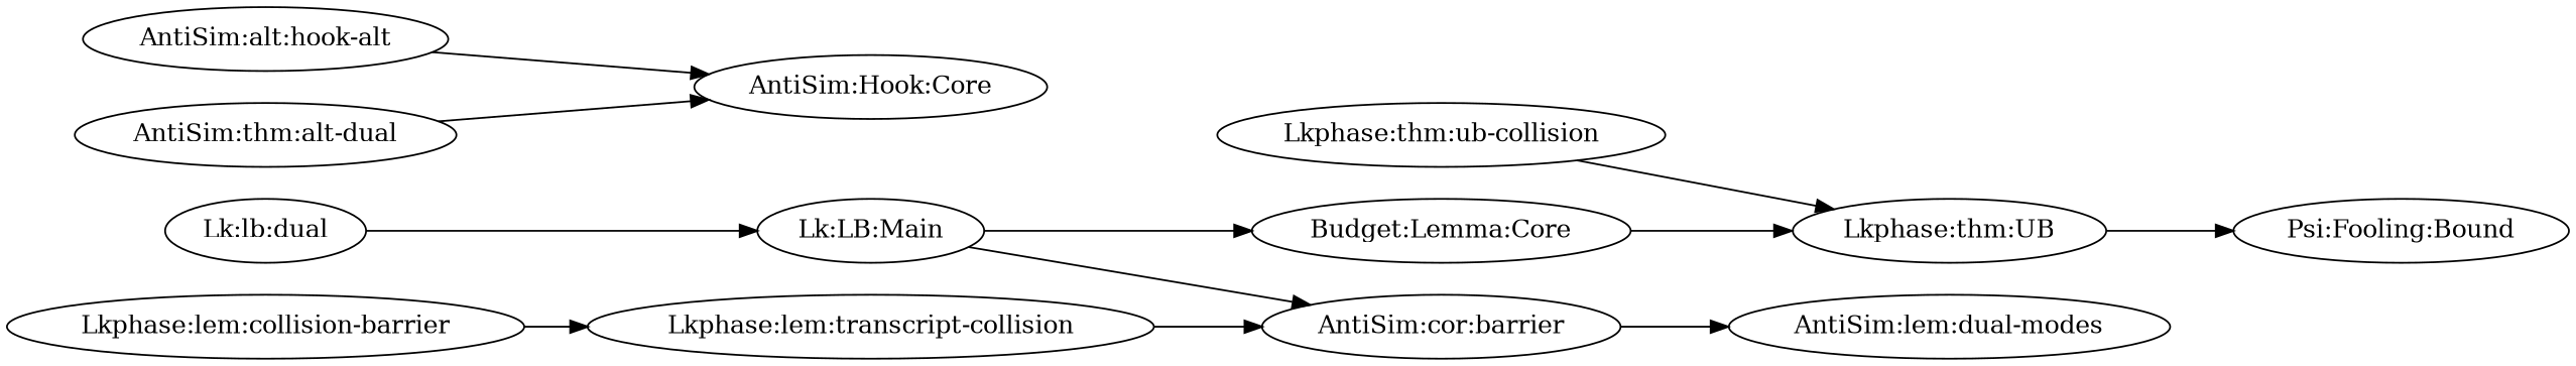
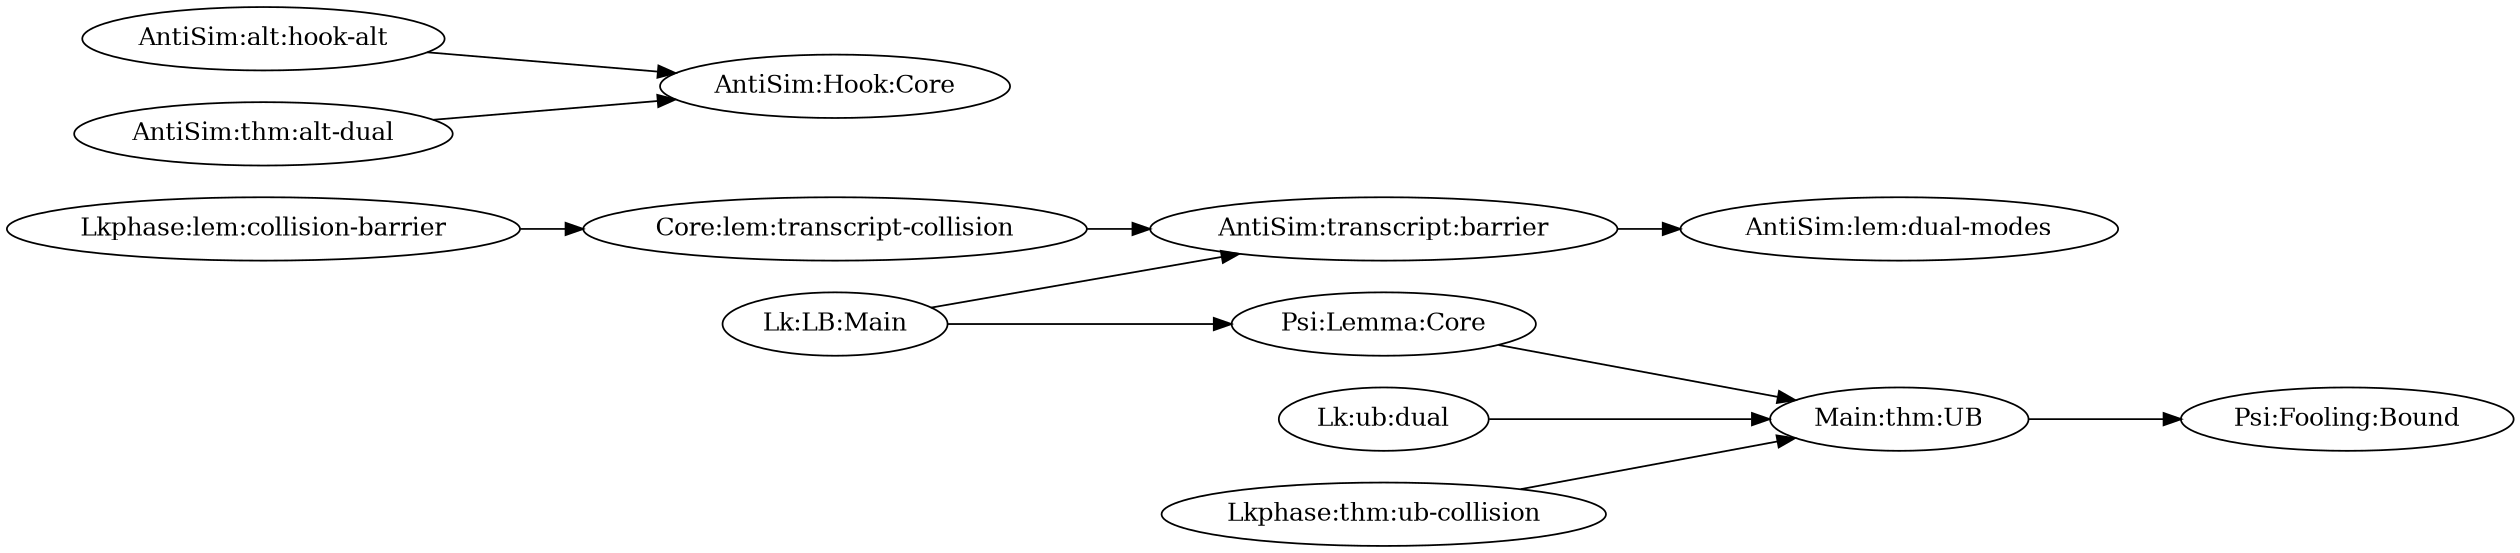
  digraph {
    rankdir=LR
    n1 [label="AntiSim:lem:dual-modes"]
-   "AntiSim:cor:barrier"
+   "AntiSim:cor:barrier" [label="AntiSim:transcript:barrier"]
    "Lk:LB:Main"
-   "Budget:Lemma:Core"
-   "Lkphase:thm:UB"
-   "Lkphase:lem:transcript-collision"
+   "Budget:Lemma:Core" [label="Psi:Lemma:Core"]
+   "Lkphase:thm:UB" [label="Main:thm:UB"]
+   "Lkphase:lem:transcript-collision" [label="Core:lem:transcript-collision"]
    "Psi:Fooling:Bound"
    n8 [label="AntiSim:alt:hook-alt"]
    "AntiSim:Hook:Core"
    n10 [label="AntiSim:thm:alt-dual"]
-   "Lk:lb:dual"
+   "Lk:ub:dual"
    n13 [label="Lkphase:lem:collision-barrier"]
    n14 [label="Lkphase:thm:ub-collision"]
    "AntiSim:cor:barrier" -> n1
    "Lk:LB:Main" -> "AntiSim:cor:barrier"
    "Lk:LB:Main" -> "Budget:Lemma:Core"
    "Budget:Lemma:Core" -> "Lkphase:thm:UB"
    "Lkphase:thm:UB" -> "Psi:Fooling:Bound"
    "Lkphase:lem:transcript-collision" -> "AntiSim:cor:barrier"
    n8 -> "AntiSim:Hook:Core"
    n10 -> "AntiSim:Hook:Core"
-   "Lk:lb:dual" -> "Lk:LB:Main"
+   "Lk:ub:dual" -> "Lkphase:thm:UB"
    n13 -> "Lkphase:lem:transcript-collision"
    n14 -> "Lkphase:thm:UB"
  }
